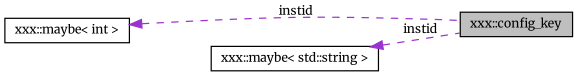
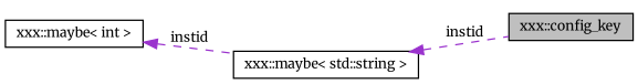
  digraph {
    fontname=Merriweather
    rankdir=LR
    node [color=black fillcolor=white fontname=Merriweather fontsize=10 shape=record style=filled]
    edge [color=darkorchid3 dir=back fontname=Merriweather fontsize=10 labelfontname=Helvetica labelfontsize=10 style=dashed]
    n1 [fillcolor=grey75 fontcolor=black height=0.2 label="xxx::config_key" width=0.4]
    n2 [height=0.2 label="xxx::maybe\< int \>" width=0.4]
    n3 [height=0.2 label="xxx::maybe\< std::string \>" width=0.4]
-   n2 -> n1 [label=" instid"]
+   n2 -> n3 [label=" instid"]
    n3 -> n1 [label=" instid"]
  }
